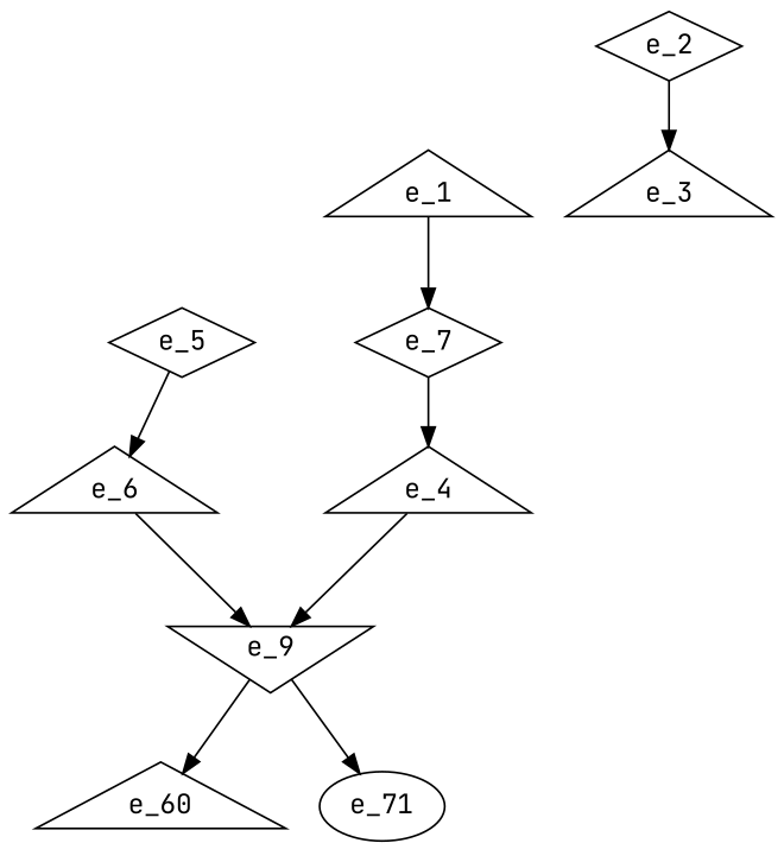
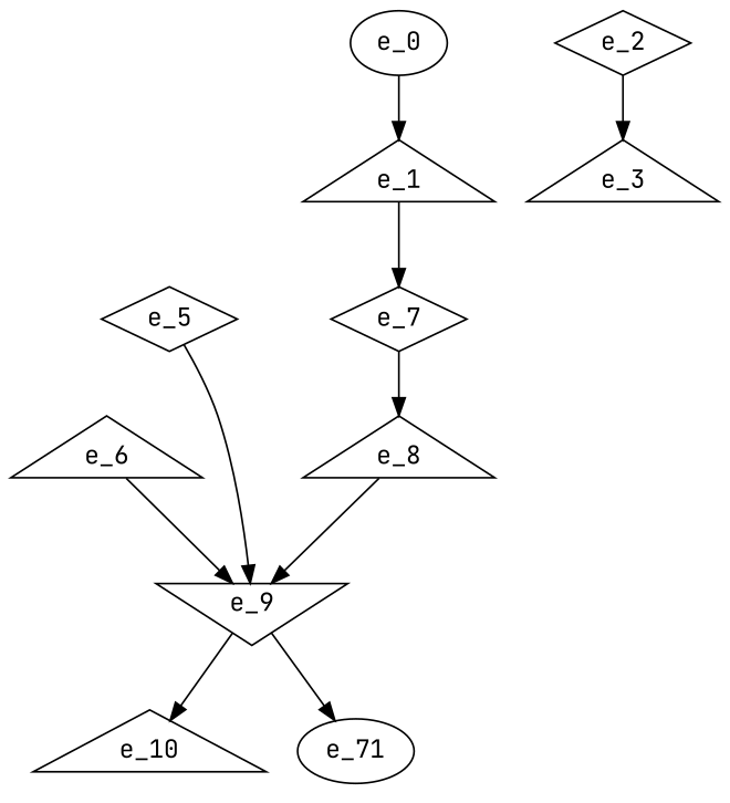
  digraph {
    fontname="JetBrains Mono"
    node [fontname="JetBrains Mono" shape=triangle]
    edge [fontname="JetBrains Mono"]
    e_7 [shape=diamond]
    e_1
+   e_0 [shape=""]
    e_2 [shape=diamond]
    e_3
-   e_8 [label=e_4]
+   e_8
    e_5 [shape=diamond]
    e_6
    e_9 [shape=invtriangle]
-   e_10 [label=e_60]
+   e_10
    n11 [label=e_71 shape=""]
    e_7 -> e_8
    e_1 -> e_7
+   e_0 -> e_1
    e_2 -> e_3
    e_8 -> e_9
-   e_5 -> e_6
+   e_5 -> e_9
    e_6 -> e_9
    e_9 -> e_10
    e_9 -> n11
  }
